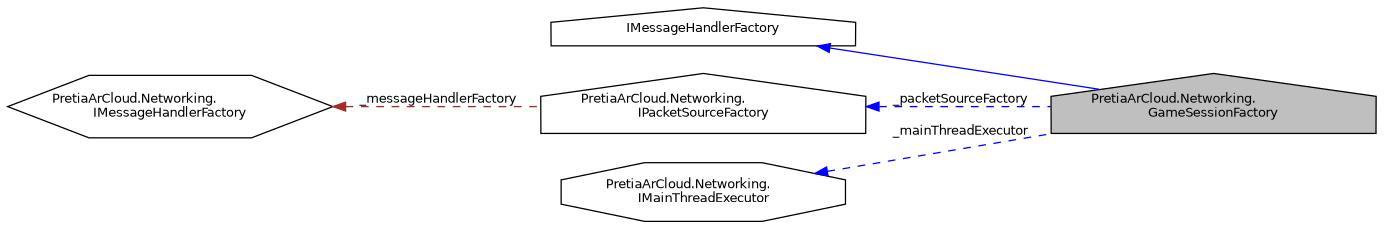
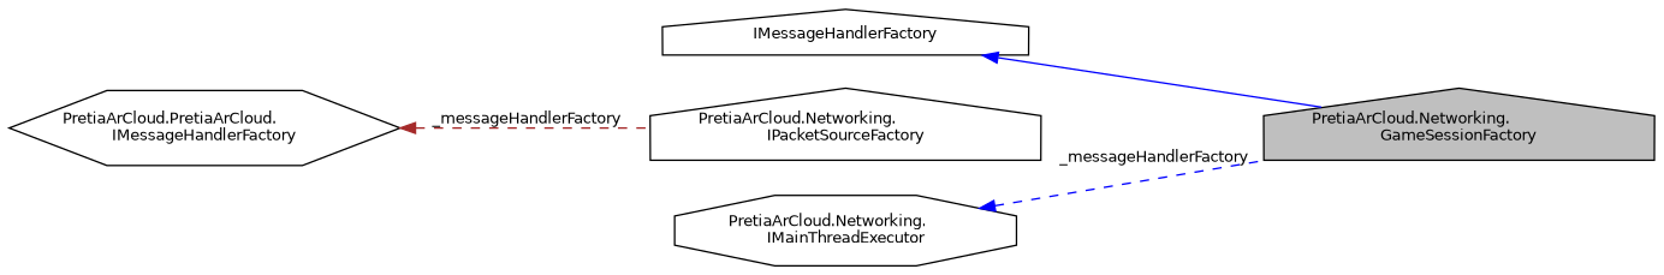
  digraph {
    rankdir=LR
    node [color=black fillcolor=white fontname=Helvetica fontsize=10 shape=house style=filled]
    edge [color=blue dir=back fontname=Helvetica fontsize=10 labelfontname=Helvetica labelfontsize=10 style=dashed]
    n1 [fillcolor=grey75 fontcolor=black height=0.2 label="PretiaArCloud.Networking.\lGameSessionFactory" width=0.4]
    n2 [height=0.2 label=IMessageHandlerFactory width=0.4]
-   n3 [height=0.2 label="PretiaArCloud.Networking.\lIMessageHandlerFactory" shape=hexagon width=0.4]
+   n3 [height=0.2 label="PretiaArCloud.PretiaArCloud.\lIMessageHandlerFactory" shape=hexagon width=0.4]
    n4 [height=0.2 label="PretiaArCloud.Networking.\lIPacketSourceFactory" width=0.4]
    n5 [height=0.2 label="PretiaArCloud.Networking.\lIMainThreadExecutor" shape=octagon width=0.4]
    n2 -> n1 [style=solid]
    n3 -> n4 [color=brown label=" _messageHandlerFactory"]
-   n4 -> n1 [label=" _packetSourceFactory"]
-   n5 -> n1 [label=" _mainThreadExecutor"]
+   n5 -> n1 [label=" _messageHandlerFactory"]
  }
